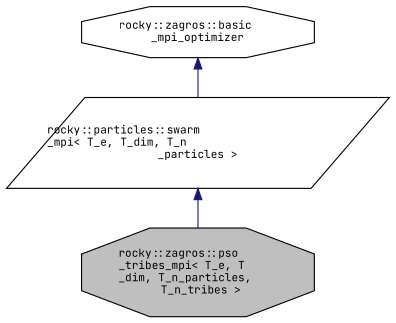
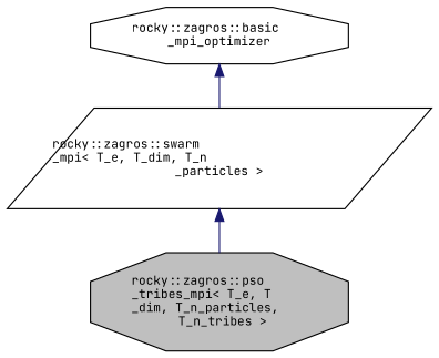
  digraph {
    fontname="JetBrains Mono"
    node [color=black fillcolor=white fontname="JetBrains Mono" fontsize=10 shape=octagon style=filled]
    edge [color=midnightblue dir=back fontname="JetBrains Mono" fontsize=10 labelfontname=Helvetica labelfontsize=10 style=solid]
    n1 [fillcolor=grey75 fontcolor=black height=0.2 label="rocky::zagros::pso\l_tribes_mpi\< T_e, T\l_dim, T_n_particles,\l T_n_tribes \>" width=0.4]
-   n2 [height=0.2 label="rocky::particles::swarm\l_mpi\< T_e, T_dim, T_n\l_particles \>" shape=parallelogram width=0.4]
+   n2 [height=0.2 label="rocky::zagros::swarm\l_mpi\< T_e, T_dim, T_n\l_particles \>" shape=parallelogram width=0.4]
    n3 [height=0.2 label="rocky::zagros::basic\l_mpi_optimizer" width=0.4]
    n2 -> n1
    n3 -> n2
  }
